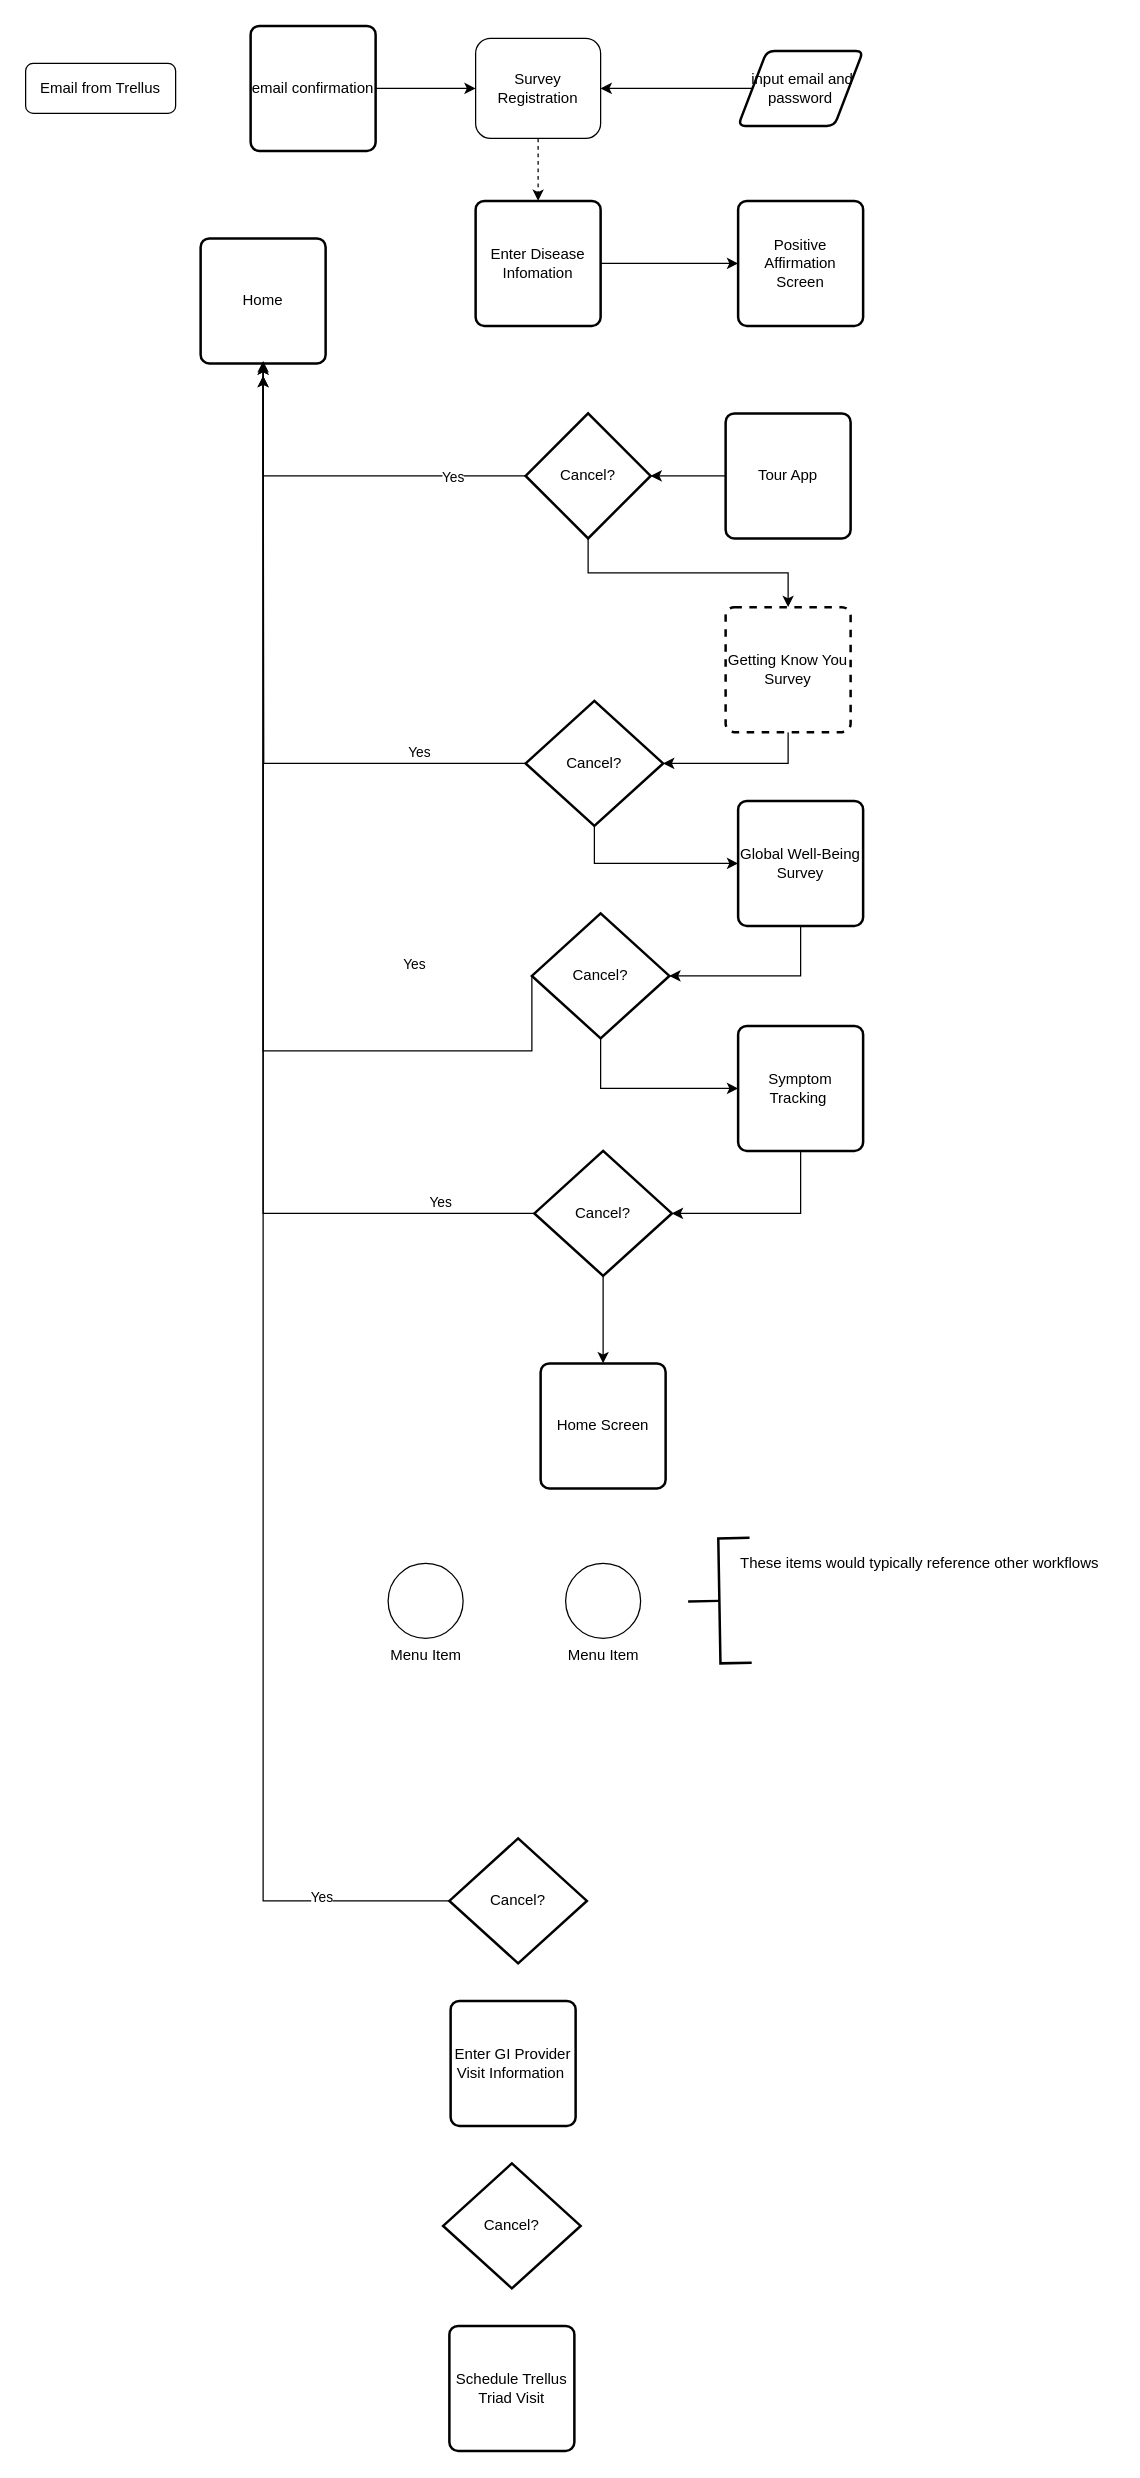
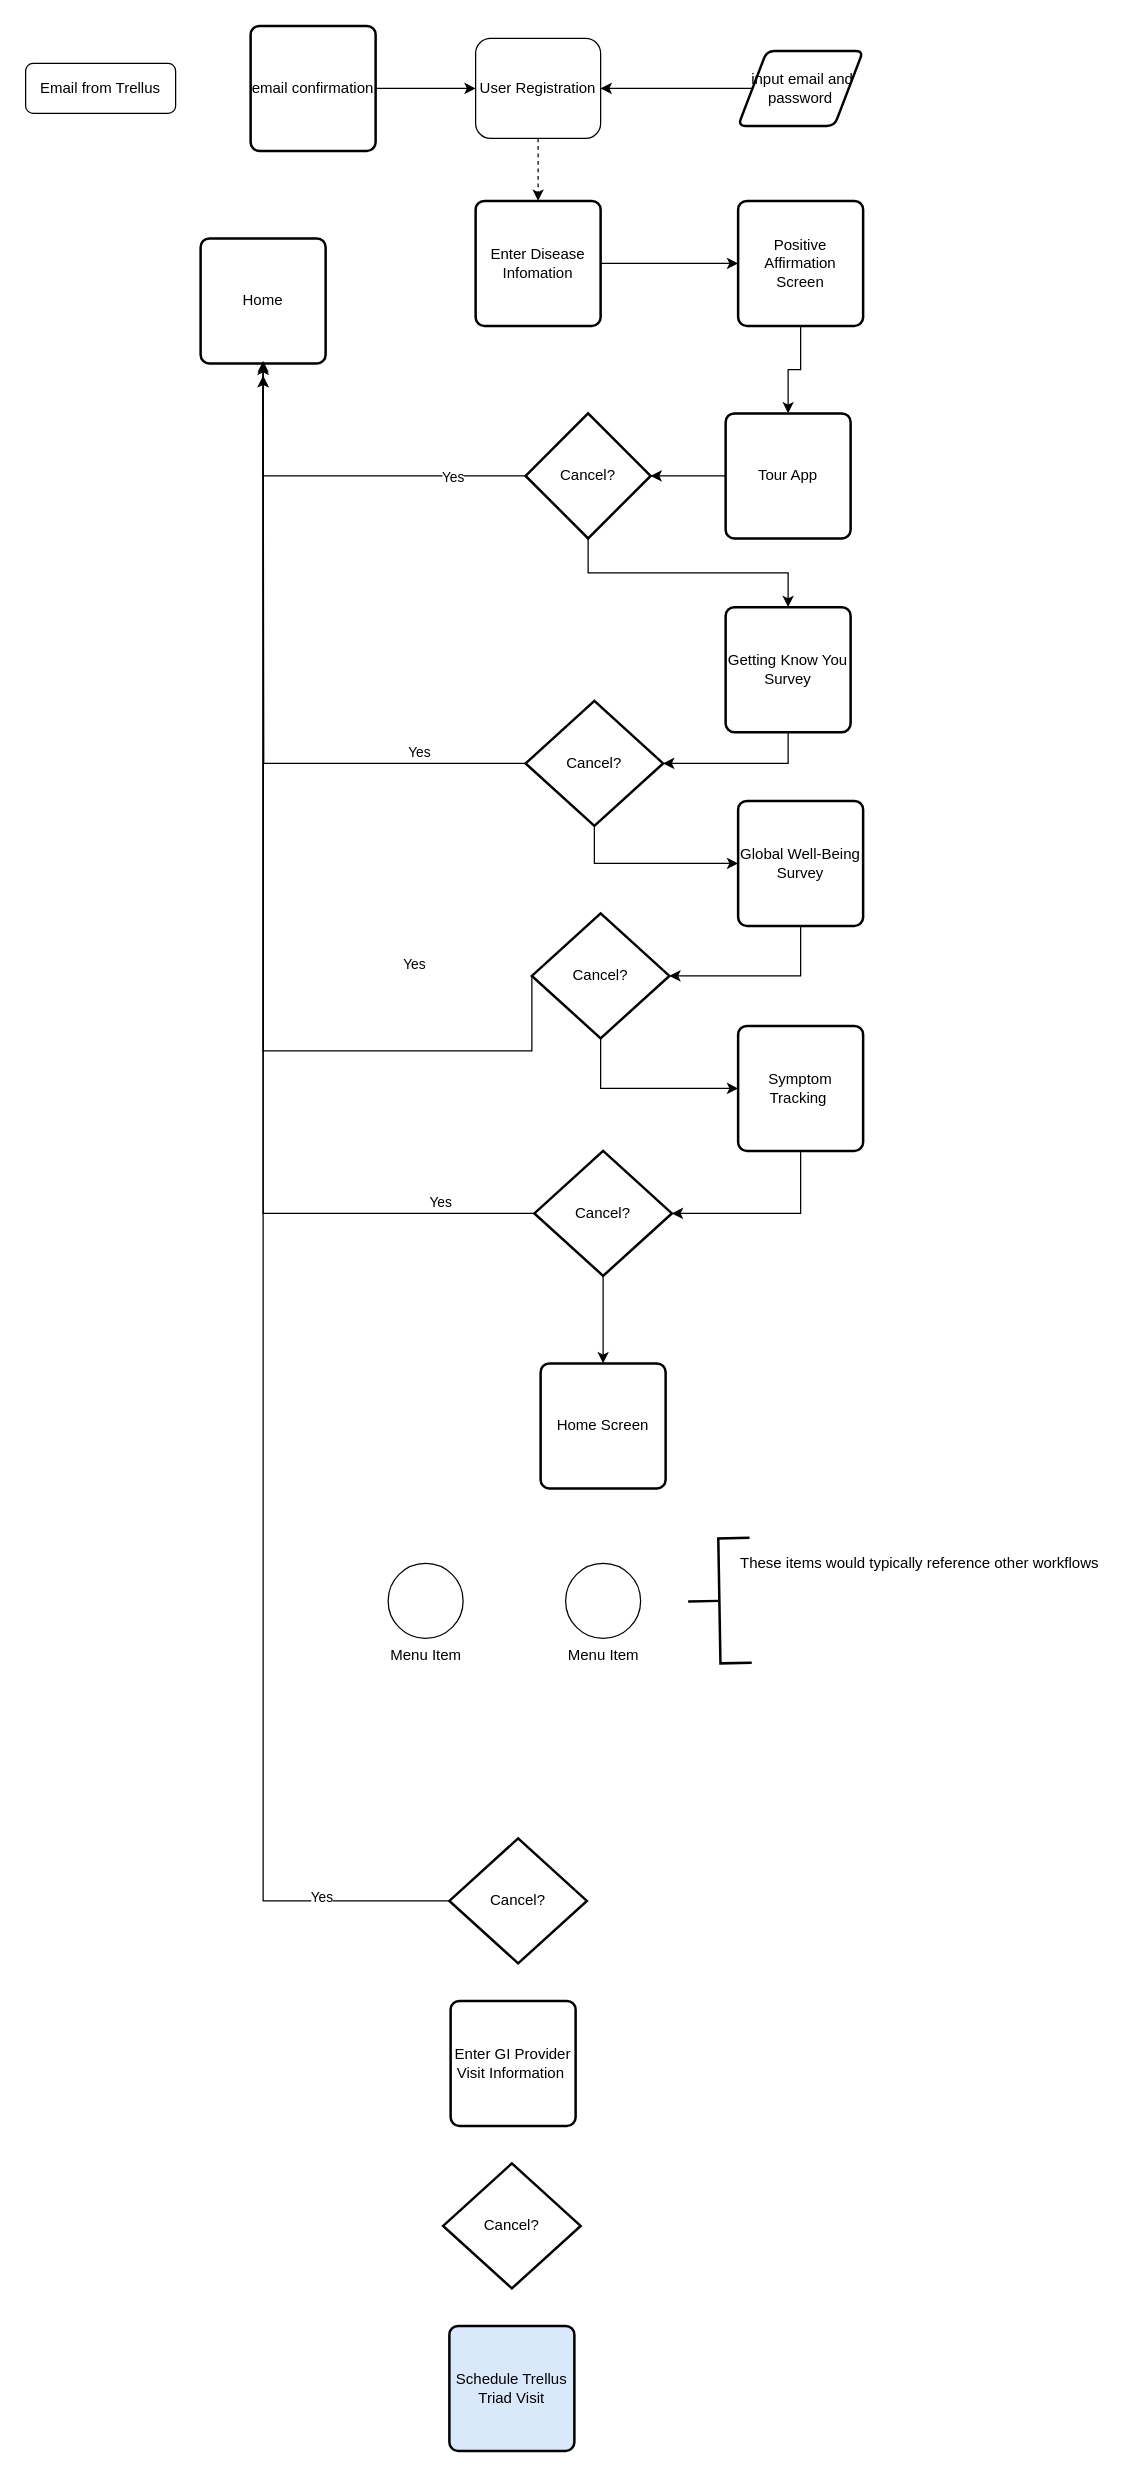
  <mxCell id="0" />
  <mxCell id="1" parent="0" />
  <mxCell id="2" value="Email from Trellus" style="rounded=1;whiteSpace=wrap;html=1;fontSize=12;glass=0;strokeWidth=1;shadow=0;" parent="1" vertex="1"><mxGeometry x="20" y="50" width="120" height="40" as="geometry" /></mxCell>
  <mxCell id="3" style="edgeStyle=orthogonalEdgeStyle;rounded=0;orthogonalLoop=1;jettySize=auto;html=1;exitX=1;exitY=0.5;exitDx=0;exitDy=0;entryX=0;entryY=0.5;entryDx=0;entryDy=0;" parent="1" source="4" target="6" edge="1"><mxGeometry relative="1" as="geometry" /></mxCell>
  <mxCell id="4" value="email confirmation&lt;br&gt;" style="rounded=1;whiteSpace=wrap;html=1;absoluteArcSize=1;arcSize=14;strokeWidth=2;" parent="1" vertex="1"><mxGeometry x="200" y="20" width="100" height="100" as="geometry" /></mxCell>
  <mxCell id="5" style="edgeStyle=orthogonalEdgeStyle;rounded=0;orthogonalLoop=1;jettySize=auto;html=1;exitX=0.5;exitY=1;exitDx=0;exitDy=0;dashed=1;" parent="1" source="6" target="10" edge="1"><mxGeometry relative="1" as="geometry" /></mxCell>
- <mxCell id="6" value="Survey Registration" style="rounded=1;whiteSpace=wrap;html=1;fontSize=12;glass=0;strokeWidth=1;shadow=0;" parent="1" vertex="1"><mxGeometry x="380" y="30" width="100" height="80" as="geometry" /></mxCell>
+ <mxCell id="6" value="User Registration" style="rounded=1;whiteSpace=wrap;html=1;fontSize=12;glass=0;strokeWidth=1;shadow=0;" parent="1" vertex="1"><mxGeometry x="380" y="30" width="100" height="80" as="geometry" /></mxCell>
  <mxCell id="7" style="edgeStyle=orthogonalEdgeStyle;rounded=0;orthogonalLoop=1;jettySize=auto;html=1;exitX=0;exitY=0.5;exitDx=0;exitDy=0;" parent="1" source="8" target="6" edge="1"><mxGeometry relative="1" as="geometry" /></mxCell>
  <mxCell id="8" value="&amp;nbsp;input email and password" style="shape=parallelogram;html=1;strokeWidth=2;perimeter=parallelogramPerimeter;whiteSpace=wrap;rounded=1;arcSize=12;size=0.23;" parent="1" vertex="1"><mxGeometry x="590" y="40" width="100" height="60" as="geometry" /></mxCell>
  <mxCell id="9" style="edgeStyle=orthogonalEdgeStyle;rounded=0;orthogonalLoop=1;jettySize=auto;html=1;" parent="1" source="18" target="14" edge="1"><mxGeometry relative="1" as="geometry"><mxPoint x="430" y="290" as="targetPoint" /></mxGeometry></mxCell>
  <mxCell id="10" value="Enter Disease Infomation&lt;br&gt;" style="rounded=1;whiteSpace=wrap;html=1;absoluteArcSize=1;arcSize=14;strokeWidth=2;" parent="1" vertex="1"><mxGeometry x="380" y="160" width="100" height="100" as="geometry" /></mxCell>
  <mxCell id="11" style="edgeStyle=orthogonalEdgeStyle;rounded=0;orthogonalLoop=1;jettySize=auto;html=1;exitX=0;exitY=0.5;exitDx=0;exitDy=0;exitPerimeter=0;" parent="1" source="14" target="15" edge="1"><mxGeometry relative="1" as="geometry" /></mxCell>
  <mxCell id="12" value="Yes" style="edgeLabel;html=1;align=center;verticalAlign=middle;resizable=0;points=[];" parent="11" vertex="1" connectable="0"><mxGeometry x="-0.429" y="1" relative="1" as="geometry"><mxPoint x="27" y="-1" as="offset" /></mxGeometry></mxCell>
  <mxCell id="13" style="edgeStyle=orthogonalEdgeStyle;rounded=0;orthogonalLoop=1;jettySize=auto;html=1;exitX=0.5;exitY=1;exitDx=0;exitDy=0;exitPerimeter=0;" parent="1" source="14" target="21" edge="1"><mxGeometry relative="1" as="geometry" /></mxCell>
  <mxCell id="14" value="Cancel?" style="strokeWidth=2;html=1;shape=mxgraph.flowchart.decision;whiteSpace=wrap;" parent="1" vertex="1"><mxGeometry x="420" y="330" width="100" height="100" as="geometry" /></mxCell>
  <mxCell id="15" value="Home" style="rounded=1;whiteSpace=wrap;html=1;absoluteArcSize=1;arcSize=14;strokeWidth=2;" parent="1" vertex="1"><mxGeometry x="160" y="190" width="100" height="100" as="geometry" /></mxCell>
  <mxCell id="16" value="Positive Affirmation Screen" style="rounded=1;whiteSpace=wrap;html=1;absoluteArcSize=1;arcSize=14;strokeWidth=2;" parent="1" vertex="1"><mxGeometry x="590" y="160" width="100" height="100" as="geometry" /></mxCell>
  <mxCell id="17" style="edgeStyle=orthogonalEdgeStyle;rounded=0;orthogonalLoop=1;jettySize=auto;html=1;entryX=0;entryY=0.5;entryDx=0;entryDy=0;" parent="1" source="10" target="16" edge="1"><mxGeometry relative="1" as="geometry"><mxPoint x="430" y="510" as="targetPoint" /><mxPoint x="430" y="220" as="sourcePoint" /></mxGeometry></mxCell>
  <mxCell id="18" value="Tour App" style="rounded=1;whiteSpace=wrap;html=1;absoluteArcSize=1;arcSize=14;strokeWidth=2;" parent="1" vertex="1"><mxGeometry x="580" y="330" width="100" height="100" as="geometry" /></mxCell>
+ <mxCell id="19" style="edgeStyle=orthogonalEdgeStyle;rounded=0;orthogonalLoop=1;jettySize=auto;html=1;entryX=0.5;entryY=0;entryDx=0;entryDy=0;entryPerimeter=0;" parent="1" source="16" target="18" edge="1"><mxGeometry relative="1" as="geometry"><mxPoint x="430" y="510" as="targetPoint" /><mxPoint x="430" y="330" as="sourcePoint" /></mxGeometry></mxCell>
  <mxCell id="20" style="edgeStyle=orthogonalEdgeStyle;rounded=0;orthogonalLoop=1;jettySize=auto;html=1;exitX=0.5;exitY=1;exitDx=0;exitDy=0;entryX=1;entryY=0.5;entryDx=0;entryDy=0;entryPerimeter=0;" parent="1" source="21" target="25" edge="1"><mxGeometry relative="1" as="geometry" /></mxCell>
- <mxCell id="21" value="Getting Know You Survey" style="rounded=1;whiteSpace=wrap;html=1;absoluteArcSize=1;arcSize=14;strokeWidth=2;dashed=1;" parent="1" vertex="1"><mxGeometry x="580" y="485" width="100" height="100" as="geometry" /></mxCell>
+ <mxCell id="21" value="Getting Know You Survey" style="rounded=1;whiteSpace=wrap;html=1;absoluteArcSize=1;arcSize=14;strokeWidth=2;" parent="1" vertex="1"><mxGeometry x="580" y="485" width="100" height="100" as="geometry" /></mxCell>
  <mxCell id="22" style="edgeStyle=orthogonalEdgeStyle;rounded=0;orthogonalLoop=1;jettySize=auto;html=1;" parent="1" source="25" edge="1"><mxGeometry relative="1" as="geometry"><mxPoint x="210" y="300" as="targetPoint" /></mxGeometry></mxCell>
  <mxCell id="23" value="Yes" style="edgeLabel;html=1;align=center;verticalAlign=middle;resizable=0;points=[];" parent="22" vertex="1" connectable="0"><mxGeometry x="-0.793" y="3" relative="1" as="geometry"><mxPoint x="-32" y="-13" as="offset" /></mxGeometry></mxCell>
  <mxCell id="24" style="edgeStyle=orthogonalEdgeStyle;rounded=0;orthogonalLoop=1;jettySize=auto;html=1;exitX=0.5;exitY=1;exitDx=0;exitDy=0;exitPerimeter=0;" parent="1" source="25" target="27" edge="1"><mxGeometry relative="1" as="geometry" /></mxCell>
  <mxCell id="25" value="Cancel?" style="strokeWidth=2;html=1;shape=mxgraph.flowchart.decision;whiteSpace=wrap;" parent="1" vertex="1"><mxGeometry x="420" y="560" width="110" height="100" as="geometry" /></mxCell>
  <mxCell id="26" style="edgeStyle=orthogonalEdgeStyle;rounded=0;orthogonalLoop=1;jettySize=auto;html=1;exitX=0.5;exitY=1;exitDx=0;exitDy=0;" parent="1" source="27" target="29" edge="1"><mxGeometry relative="1" as="geometry" /></mxCell>
  <mxCell id="27" value="Global Well-Being Survey" style="rounded=1;whiteSpace=wrap;html=1;absoluteArcSize=1;arcSize=14;strokeWidth=2;" parent="1" vertex="1"><mxGeometry x="590" y="640" width="100" height="100" as="geometry" /></mxCell>
  <mxCell id="28" style="edgeStyle=orthogonalEdgeStyle;rounded=0;orthogonalLoop=1;jettySize=auto;html=1;exitX=0.5;exitY=1;exitDx=0;exitDy=0;exitPerimeter=0;" parent="1" source="29" target="32" edge="1"><mxGeometry relative="1" as="geometry" /></mxCell>
  <mxCell id="29" value="Cancel?" style="strokeWidth=2;html=1;shape=mxgraph.flowchart.decision;whiteSpace=wrap;" parent="1" vertex="1"><mxGeometry x="425" y="730" width="110" height="100" as="geometry" /></mxCell>
  <mxCell id="30" style="edgeStyle=orthogonalEdgeStyle;rounded=0;orthogonalLoop=1;jettySize=auto;html=1;exitX=0;exitY=0.5;exitDx=0;exitDy=0;exitPerimeter=0;" parent="1" source="29" edge="1"><mxGeometry relative="1" as="geometry"><mxPoint x="210" y="300" as="targetPoint" /><mxPoint x="350" y="1000" as="sourcePoint" /><Array as="points"><mxPoint x="210" y="840" /></Array></mxGeometry></mxCell>
  <mxCell id="31" style="edgeStyle=orthogonalEdgeStyle;rounded=0;orthogonalLoop=1;jettySize=auto;html=1;exitX=0.5;exitY=1;exitDx=0;exitDy=0;entryX=1;entryY=0.5;entryDx=0;entryDy=0;entryPerimeter=0;" parent="1" source="32" target="36" edge="1"><mxGeometry relative="1" as="geometry" /></mxCell>
  <mxCell id="32" value="Symptom Tracking&amp;nbsp;" style="rounded=1;whiteSpace=wrap;html=1;absoluteArcSize=1;arcSize=14;strokeWidth=2;" parent="1" vertex="1"><mxGeometry x="590" y="820" width="100" height="100" as="geometry" /></mxCell>
  <mxCell id="33" style="edgeStyle=orthogonalEdgeStyle;rounded=0;orthogonalLoop=1;jettySize=auto;html=1;entryX=0.5;entryY=1;entryDx=0;entryDy=0;exitX=0;exitY=0.5;exitDx=0;exitDy=0;exitPerimeter=0;" parent="1" source="36" target="15" edge="1"><mxGeometry relative="1" as="geometry"><Array as="points"><mxPoint x="210" y="970" /></Array></mxGeometry></mxCell>
  <mxCell id="34" value="Yes" style="edgeLabel;html=1;align=center;verticalAlign=middle;resizable=0;points=[];" parent="33" vertex="1" connectable="0"><mxGeometry x="-0.892" y="-1" relative="1" as="geometry"><mxPoint x="-28" y="-9" as="offset" /></mxGeometry></mxCell>
  <mxCell id="35" style="edgeStyle=orthogonalEdgeStyle;rounded=0;orthogonalLoop=1;jettySize=auto;html=1;exitX=0.5;exitY=1;exitDx=0;exitDy=0;exitPerimeter=0;entryX=0.5;entryY=0;entryDx=0;entryDy=0;" parent="1" source="36" target="37" edge="1"><mxGeometry relative="1" as="geometry" /></mxCell>
  <mxCell id="36" value="Cancel?" style="strokeWidth=2;html=1;shape=mxgraph.flowchart.decision;whiteSpace=wrap;" parent="1" vertex="1"><mxGeometry x="427" y="920" width="110" height="100" as="geometry" /></mxCell>
  <mxCell id="37" value="Home Screen" style="rounded=1;whiteSpace=wrap;html=1;absoluteArcSize=1;arcSize=14;strokeWidth=2;" parent="1" vertex="1"><mxGeometry x="432" y="1090" width="100" height="100" as="geometry" /></mxCell>
  <mxCell id="38" style="edgeStyle=orthogonalEdgeStyle;rounded=0;orthogonalLoop=1;jettySize=auto;html=1;" parent="1" source="41" edge="1"><mxGeometry relative="1" as="geometry"><mxPoint x="210" y="288" as="targetPoint" /><Array as="points"><mxPoint x="210" y="1520" /></Array></mxGeometry></mxCell>
  <mxCell id="39" value="Yes" style="edgeLabel;html=1;align=center;verticalAlign=middle;resizable=0;points=[];" parent="38" vertex="1" connectable="0"><mxGeometry x="0.677" relative="1" as="geometry"><mxPoint x="120" y="259" as="offset" /></mxGeometry></mxCell>
  <mxCell id="40" value="Yes" style="edgeLabel;html=1;align=center;verticalAlign=middle;resizable=0;points=[];" parent="38" vertex="1" connectable="0"><mxGeometry x="-0.851" y="-4" relative="1" as="geometry"><mxPoint as="offset" /></mxGeometry></mxCell>
  <mxCell id="41" value="Cancel?" style="strokeWidth=2;html=1;shape=mxgraph.flowchart.decision;whiteSpace=wrap;" parent="1" vertex="1"><mxGeometry x="359" y="1470" width="110" height="100" as="geometry" /></mxCell>
  <mxCell id="42" value="Enter GI Provider Visit Information&amp;nbsp;" style="rounded=1;whiteSpace=wrap;html=1;absoluteArcSize=1;arcSize=14;strokeWidth=2;" parent="1" vertex="1"><mxGeometry x="360" y="1600" width="100" height="100" as="geometry" /></mxCell>
  <mxCell id="43" value="Cancel?" style="strokeWidth=2;html=1;shape=mxgraph.flowchart.decision;whiteSpace=wrap;" parent="1" vertex="1"><mxGeometry x="354" y="1730" width="110" height="100" as="geometry" /></mxCell>
- <mxCell id="44" value="Schedule Trellus Triad Visit" style="rounded=1;whiteSpace=wrap;html=1;absoluteArcSize=1;arcSize=14;strokeWidth=2;" parent="1" vertex="1"><mxGeometry x="359" y="1860" width="100" height="100" as="geometry" /></mxCell>
+ <mxCell id="44" value="Schedule Trellus Triad Visit" style="rounded=1;whiteSpace=wrap;html=1;absoluteArcSize=1;arcSize=14;strokeWidth=2;fillColor=#dae8fc;" parent="1" vertex="1"><mxGeometry x="359" y="1860" width="100" height="100" as="geometry" /></mxCell>
  <mxCell id="45" value="Menu Item" style="verticalLabelPosition=bottom;verticalAlign=top;html=1;shape=mxgraph.flowchart.on-page_reference;" parent="1" vertex="1"><mxGeometry x="310" y="1250" width="60" height="60" as="geometry" /></mxCell>
  <mxCell id="46" value="Menu Item" style="verticalLabelPosition=bottom;verticalAlign=top;html=1;shape=mxgraph.flowchart.on-page_reference;" parent="1" vertex="1"><mxGeometry x="452" y="1250" width="60" height="60" as="geometry" /></mxCell>
  <mxCell id="47" value="" style="strokeWidth=2;html=1;shape=mxgraph.flowchart.annotation_2;align=left;labelPosition=right;pointerEvents=1;rotation=-1;" parent="1" vertex="1"><mxGeometry x="550" y="1230" width="50" height="100" as="geometry" /></mxCell>
  <mxCell id="48" value="&lt;div style=&quot;text-align: justify&quot;&gt;&lt;span&gt;These items would typically reference other workflows&lt;/span&gt;&lt;/div&gt;" style="text;html=1;align=left;verticalAlign=middle;resizable=0;points=[];autosize=1;spacingRight=0;" parent="1" vertex="1"><mxGeometry x="590" y="1240" width="300" height="20" as="geometry" /></mxCell>
